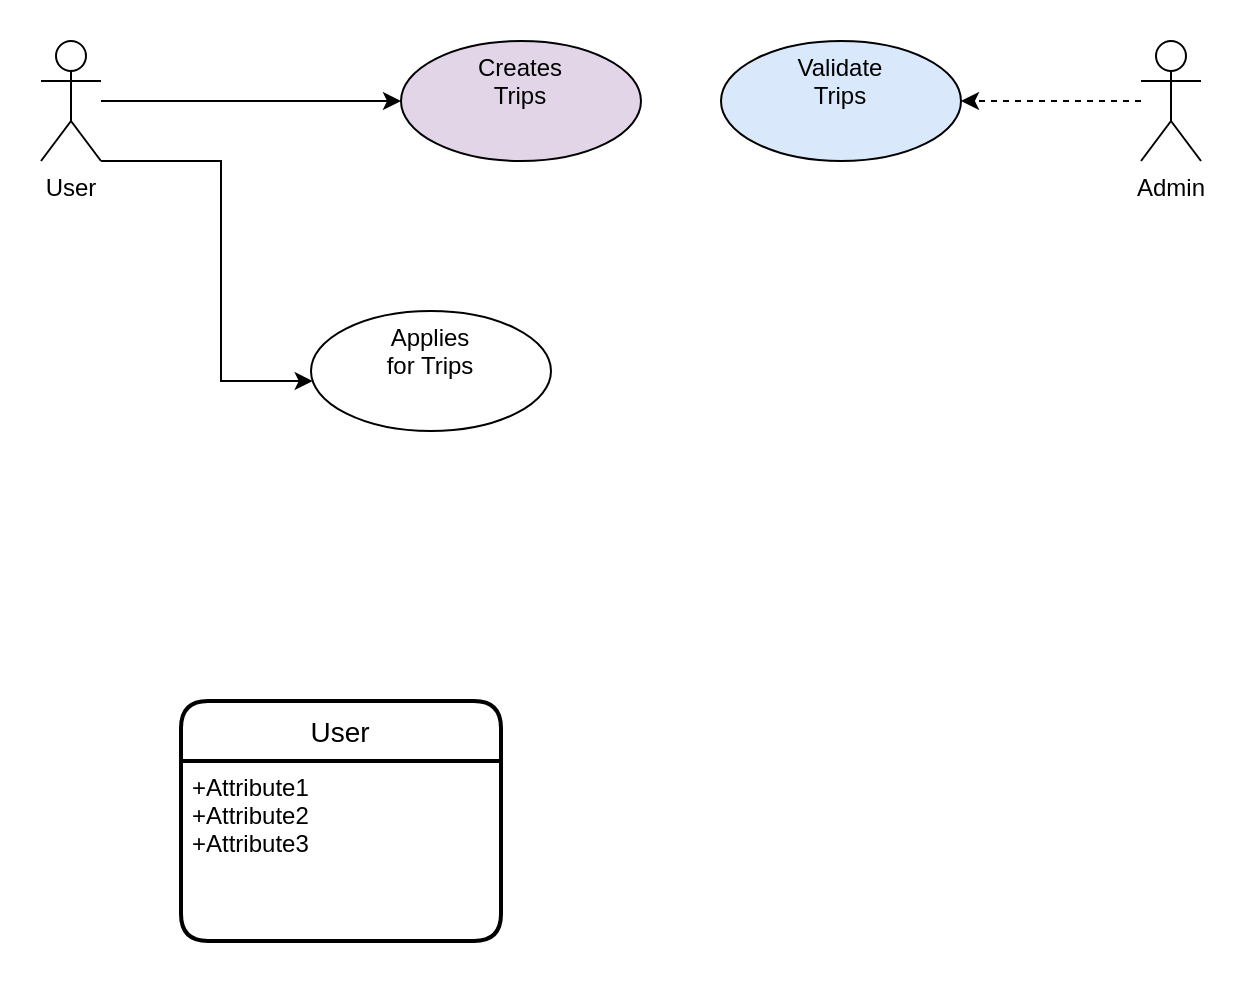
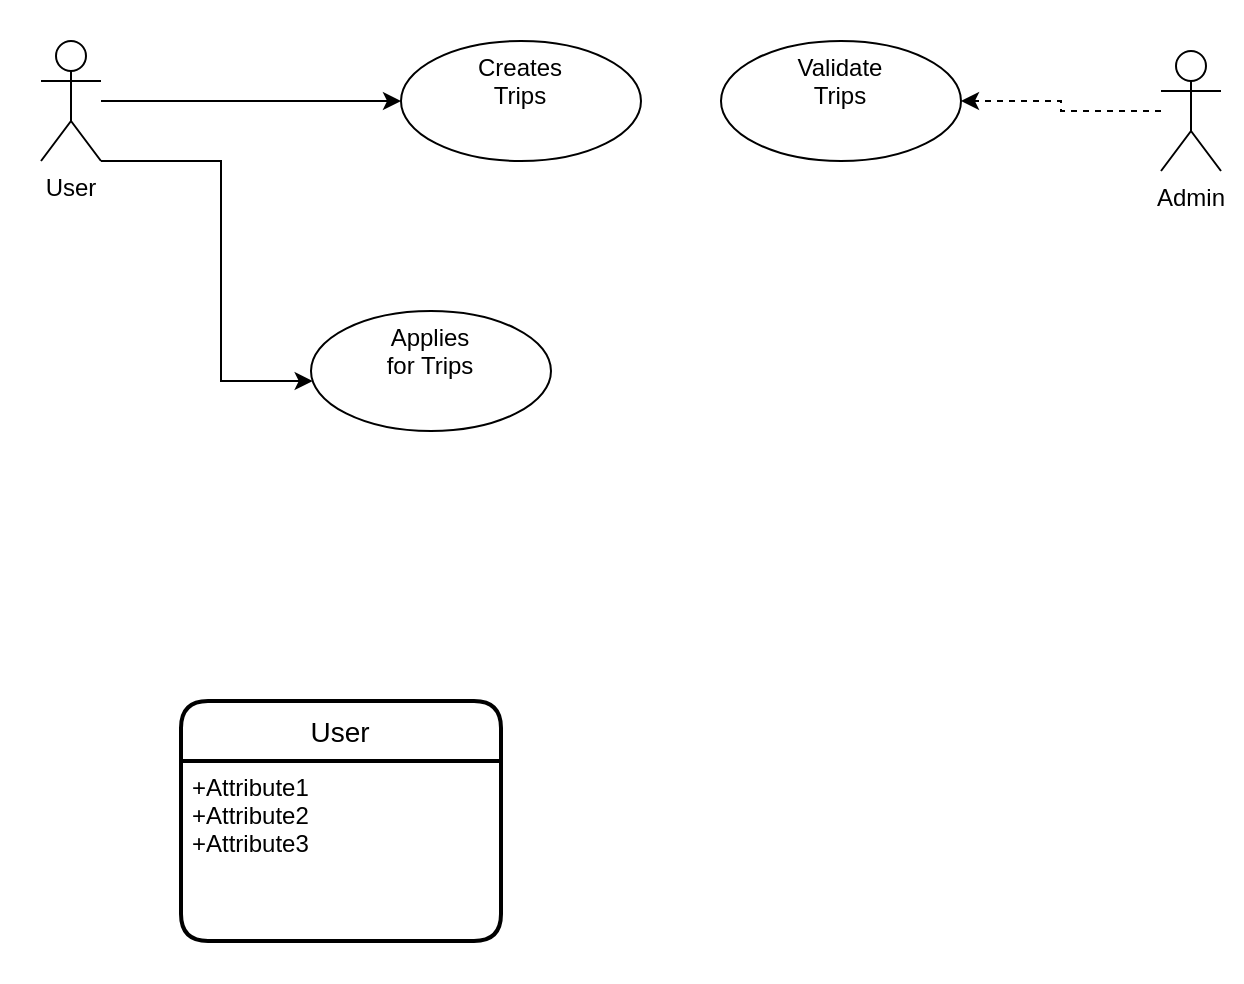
  <mxCell id="0" />
  <mxCell id="1" parent="0" />
  <mxCell id="2" value="" style="edgeStyle=orthogonalEdgeStyle;rounded=0;orthogonalLoop=1;jettySize=auto;html=1;" edge="1" parent="1" source="4" target="5"><mxGeometry relative="1" as="geometry" /></mxCell>
  <mxCell id="3" value="" style="edgeStyle=orthogonalEdgeStyle;rounded=0;orthogonalLoop=1;jettySize=auto;html=1;exitX=1;exitY=1;exitDx=0;exitDy=0;exitPerimeter=0;" edge="1" parent="1" source="4" target="6"><mxGeometry relative="1" as="geometry"><Array as="points"><mxPoint x="110" y="80" /><mxPoint x="110" y="190" /></Array></mxGeometry></mxCell>
  <mxCell id="4" value="User" style="shape=umlActor;verticalLabelPosition=bottom;verticalAlign=top;html=1;" vertex="1" parent="1"><mxGeometry x="20" y="20" width="30" height="60" as="geometry" /></mxCell>
- <mxCell id="5" value="Creates&lt;br&gt;Trips" style="ellipse;whiteSpace=wrap;html=1;verticalAlign=top;fillColor=#e1d5e7;" vertex="1" parent="1"><mxGeometry x="200" y="20" width="120" height="60" as="geometry" /></mxCell>
+ <mxCell id="5" value="Creates&lt;br&gt;Trips" style="ellipse;whiteSpace=wrap;html=1;verticalAlign=top;" vertex="1" parent="1"><mxGeometry x="200" y="20" width="120" height="60" as="geometry" /></mxCell>
  <mxCell id="6" value="Applies&lt;br&gt;for Trips" style="ellipse;whiteSpace=wrap;html=1;verticalAlign=top;" vertex="1" parent="1"><mxGeometry x="155" y="155" width="120" height="60" as="geometry" /></mxCell>
  <mxCell id="7" value="" style="edgeStyle=orthogonalEdgeStyle;rounded=0;orthogonalLoop=1;jettySize=auto;html=1;dashed=1;" edge="1" parent="1" source="8" target="9"><mxGeometry relative="1" as="geometry" /></mxCell>
- <mxCell id="8" value="Admin" style="shape=umlActor;verticalLabelPosition=bottom;verticalAlign=top;html=1;" vertex="1" parent="1"><mxGeometry x="570" y="20" width="30" height="60" as="geometry" /></mxCell>
- <mxCell id="9" value="Validate&lt;br&gt;Trips" style="ellipse;whiteSpace=wrap;html=1;verticalAlign=top;fillColor=#dae8fc;" vertex="1" parent="1"><mxGeometry x="360" y="20" width="120" height="60" as="geometry" /></mxCell>
+ <mxCell id="8" value="Admin" style="shape=umlActor;verticalLabelPosition=bottom;verticalAlign=top;html=1;" vertex="1" parent="1"><mxGeometry x="580" y="25" width="30" height="60" as="geometry" /></mxCell>
+ <mxCell id="9" value="Validate&lt;br&gt;Trips" style="ellipse;whiteSpace=wrap;html=1;verticalAlign=top;" vertex="1" parent="1"><mxGeometry x="360" y="20" width="120" height="60" as="geometry" /></mxCell>
  <mxCell id="10" value="User" style="swimlane;childLayout=stackLayout;horizontal=1;startSize=30;horizontalStack=0;rounded=1;fontSize=14;fontStyle=0;strokeWidth=2;resizeParent=0;resizeLast=1;shadow=0;dashed=0;align=center;" vertex="1" parent="1"><mxGeometry x="90" y="350" width="160" height="120" as="geometry" /></mxCell>
  <mxCell id="11" value="+Attribute1&#10;+Attribute2&#10;+Attribute3" style="align=left;strokeColor=none;fillColor=none;spacingLeft=4;fontSize=12;verticalAlign=top;resizable=0;rotatable=0;part=1;" vertex="1" parent="10"><mxGeometry y="30" width="160" height="90" as="geometry" /></mxCell>
